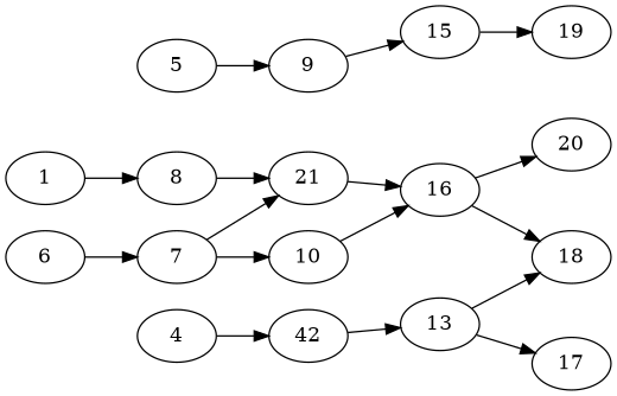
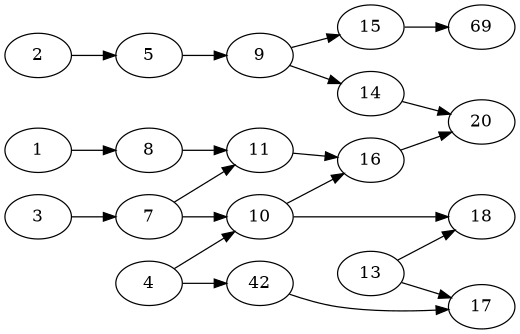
  digraph {
    rankdir=LR
    node [alpha=0.12]
    1 [alpha=0.11 expect_size=9126912]
    8 [alpha=0.11 expect_size=42252288]
    4 [alpha=0.20 expect_size=13194240]
    10 [expect_size=34441216]
    n5 [alpha=0.08 expect_size=8275968 label=42]
-   11 [alpha=0.18 expect_size=30251008 label=21]
+   11 [alpha=0.18 expect_size=30251008]
    16 [alpha=0.05 expect_size=51803136]
    13 [alpha=0.06 expect_size=51646464]
+   2 [alpha=0.18 expect_size=35154944]
    5 [alpha=0.10 expect_size=38498304]
    9 [alpha=0.18 expect_size=36443136]
+   14 [expect_size=27619328]
    15 [alpha=0.02 expect_size=27484160]
-   3 [alpha=0.10 expect_size=22632448 label=6]
+   3 [alpha=0.10 expect_size=22632448]
    7 [alpha=0.03 expect_size=33441792]
    20 [expect_size=34171904]
    18 [alpha=0.09 expect_size=13506560]
    17 [alpha=0.07 expect_size=6171648]
-   19 [alpha=0.05 expect_size=38519808]
+   19 [alpha=0.05 expect_size=38519808 label=69]
    1 -> 8
    8 -> 11
+   4 -> 10
    4 -> n5
    10 -> 16
-   n5 -> 13
+   n5 -> 17
    11 -> 16
    16 -> 20
-   16 -> 18
+   10 -> 18
    13 -> 18
    13 -> 17
+   2 -> 5
    5 -> 9
+   9 -> 14
    9 -> 15
+   14 -> 20
    15 -> 19
    3 -> 7
    7 -> 10
    7 -> 11
  }
